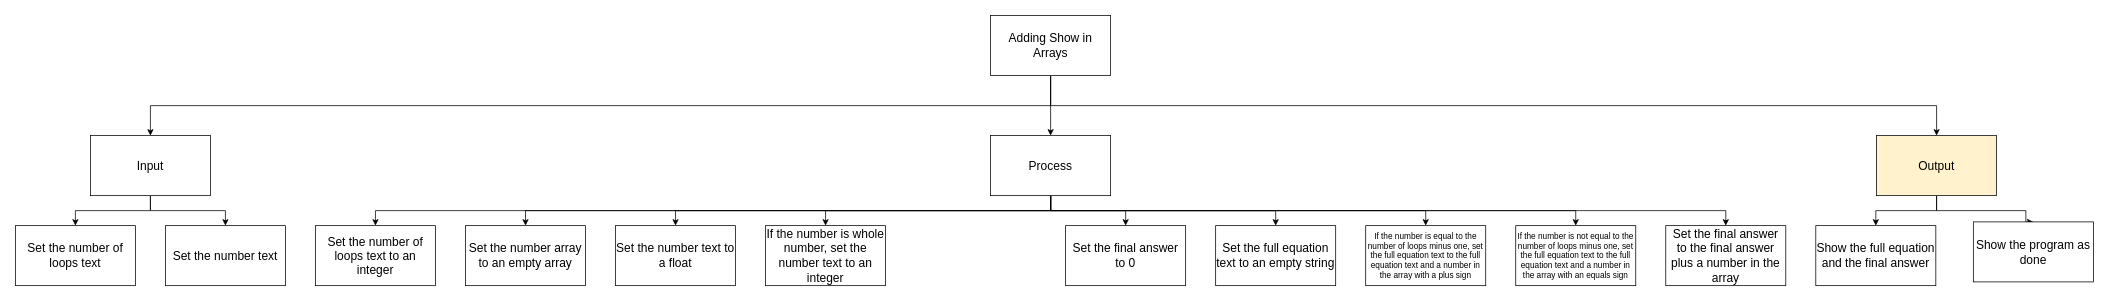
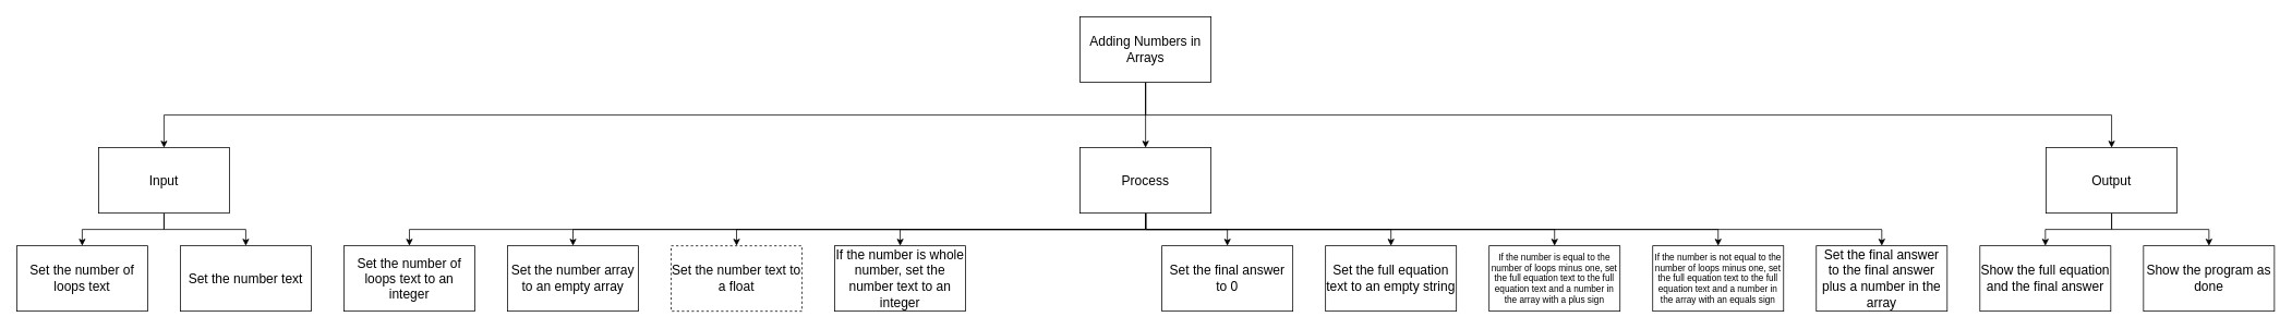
  <mxCell id="0" />
  <mxCell id="1" parent="0" />
  <mxCell id="2" style="edgeStyle=orthogonalEdgeStyle;html=1;entryX=0.5;entryY=0;entryDx=0;entryDy=0;fontSize=14;rounded=0;" parent="1" source="5" target="18" edge="1"><mxGeometry relative="1" as="geometry"><Array as="points"><mxPoint x="1400" y="140" /><mxPoint x="200" y="140" /></Array></mxGeometry></mxCell>
  <mxCell id="3" style="edgeStyle=orthogonalEdgeStyle;rounded=0;html=1;fontSize=14;entryX=0.5;entryY=0;entryDx=0;entryDy=0;" parent="1" source="5" target="21" edge="1"><mxGeometry relative="1" as="geometry"><Array as="points"><mxPoint x="1400" y="140" /><mxPoint x="2581" y="140" /></Array></mxGeometry></mxCell>
  <mxCell id="4" style="edgeStyle=orthogonalEdgeStyle;rounded=0;html=1;fontSize=16;" parent="1" source="5" target="15" edge="1"><mxGeometry relative="1" as="geometry"><Array as="points"><mxPoint x="1400" y="180" /><mxPoint x="1400" y="180" /></Array></mxGeometry></mxCell>
- <mxCell id="5" value="Adding Show in Arrays" style="rounded=0;whiteSpace=wrap;html=1;fontSize=16;" parent="1" vertex="1"><mxGeometry x="1320" width="160" height="80" as="geometry" y="20" /></mxCell>
+ <mxCell id="5" value="Adding Numbers in Arrays" style="rounded=0;whiteSpace=wrap;html=1;fontSize=16;" parent="1" vertex="1"><mxGeometry x="1320" width="160" height="80" as="geometry" y="20" /></mxCell>
  <mxCell id="6" style="edgeStyle=orthogonalEdgeStyle;html=1;entryX=0.5;entryY=0;entryDx=0;entryDy=0;rounded=0;" parent="1" source="15" target="24" edge="1"><mxGeometry relative="1" as="geometry"><Array as="points"><mxPoint x="1400" y="280" /><mxPoint x="500" y="280" /></Array></mxGeometry></mxCell>
  <mxCell id="7" style="edgeStyle=orthogonalEdgeStyle;rounded=0;html=1;entryX=0.5;entryY=0;entryDx=0;entryDy=0;fontSize=11;" edge="1" parent="1" source="15" target="26"><mxGeometry relative="1" as="geometry"><Array as="points"><mxPoint x="1400" y="280" /><mxPoint x="700" y="280" /></Array></mxGeometry></mxCell>
  <mxCell id="8" style="edgeStyle=orthogonalEdgeStyle;rounded=0;html=1;entryX=0.5;entryY=0;entryDx=0;entryDy=0;fontSize=11;" edge="1" parent="1" source="15" target="27"><mxGeometry relative="1" as="geometry"><Array as="points"><mxPoint x="1400" y="280" /><mxPoint x="900" y="280" /></Array></mxGeometry></mxCell>
  <mxCell id="9" style="edgeStyle=orthogonalEdgeStyle;rounded=0;html=1;entryX=0.5;entryY=0;entryDx=0;entryDy=0;fontSize=11;" edge="1" parent="1" source="15" target="28"><mxGeometry relative="1" as="geometry"><Array as="points"><mxPoint x="1400" y="280" /><mxPoint x="1100" y="280" /></Array></mxGeometry></mxCell>
  <mxCell id="10" style="edgeStyle=orthogonalEdgeStyle;rounded=0;html=1;entryX=0.5;entryY=0;entryDx=0;entryDy=0;fontSize=11;" edge="1" parent="1" source="15" target="29"><mxGeometry relative="1" as="geometry" /></mxCell>
  <mxCell id="11" style="edgeStyle=orthogonalEdgeStyle;rounded=0;html=1;fontSize=11;" edge="1" parent="1" source="15" target="30"><mxGeometry relative="1" as="geometry"><Array as="points"><mxPoint x="1400" y="280" /><mxPoint x="1700" y="280" /></Array></mxGeometry></mxCell>
  <mxCell id="12" style="edgeStyle=orthogonalEdgeStyle;rounded=0;html=1;fontSize=11;" edge="1" parent="1" source="15" target="31"><mxGeometry relative="1" as="geometry"><Array as="points"><mxPoint x="1400" y="280" /><mxPoint x="1900" y="280" /></Array></mxGeometry></mxCell>
  <mxCell id="13" style="edgeStyle=orthogonalEdgeStyle;rounded=0;html=1;entryX=0.5;entryY=0;entryDx=0;entryDy=0;fontSize=11;" edge="1" parent="1" source="15" target="32"><mxGeometry relative="1" as="geometry"><Array as="points"><mxPoint x="1400" y="280" /><mxPoint x="2100" y="280" /></Array></mxGeometry></mxCell>
  <mxCell id="14" style="edgeStyle=orthogonalEdgeStyle;rounded=0;html=1;entryX=0.5;entryY=0;entryDx=0;entryDy=0;fontSize=11;" edge="1" parent="1" source="15" target="33"><mxGeometry relative="1" as="geometry"><Array as="points"><mxPoint x="1400" y="280" /><mxPoint x="2300" y="280" /></Array></mxGeometry></mxCell>
  <mxCell id="15" value="Process" style="rounded=0;whiteSpace=wrap;html=1;fontSize=16;" parent="1" vertex="1"><mxGeometry x="1320" y="180" width="160" height="80" as="geometry" /></mxCell>
  <mxCell id="16" style="edgeStyle=orthogonalEdgeStyle;rounded=0;html=1;entryX=0.5;entryY=0;entryDx=0;entryDy=0;fontSize=14;" parent="1" source="18" target="22" edge="1"><mxGeometry relative="1" as="geometry" /></mxCell>
  <mxCell id="17" style="edgeStyle=orthogonalEdgeStyle;html=1;entryX=0.5;entryY=0;entryDx=0;entryDy=0;rounded=0;" edge="1" parent="1" source="18" target="25"><mxGeometry relative="1" as="geometry" /></mxCell>
  <mxCell id="18" value="Input" style="rounded=0;whiteSpace=wrap;html=1;fontSize=16;" parent="1" vertex="1"><mxGeometry x="120" y="180" width="160" height="80" as="geometry" /></mxCell>
  <mxCell id="19" style="edgeStyle=orthogonalEdgeStyle;html=1;entryX=0.5;entryY=0;entryDx=0;entryDy=0;rounded=0;" parent="1" source="21" target="23" edge="1"><mxGeometry relative="1" as="geometry"><Array as="points"><mxPoint x="2581" y="280" /><mxPoint x="2700" y="280" /></Array></mxGeometry></mxCell>
  <mxCell id="20" style="edgeStyle=orthogonalEdgeStyle;rounded=0;html=1;entryX=0.5;entryY=0;entryDx=0;entryDy=0;fontSize=11;" edge="1" parent="1" source="21" target="34"><mxGeometry relative="1" as="geometry" /></mxCell>
- <mxCell id="21" value="Output" style="rounded=0;whiteSpace=wrap;html=1;fontSize=16;fillColor=#fff2cc;" parent="1" vertex="1"><mxGeometry x="2501" y="180" width="160" height="80" as="geometry" /></mxCell>
+ <mxCell id="21" value="Output" style="rounded=0;whiteSpace=wrap;html=1;fontSize=16;" parent="1" vertex="1"><mxGeometry x="2501" y="180" width="160" height="80" as="geometry" /></mxCell>
  <mxCell id="22" value="Set the number of loops text" style="rounded=0;whiteSpace=wrap;html=1;fontSize=16;" parent="1" vertex="1"><mxGeometry y="300" width="160" height="80" as="geometry" x="20" /></mxCell>
- <mxCell id="23" value="Show the program as done" style="rounded=0;whiteSpace=wrap;html=1;fontSize=16;" parent="1" vertex="1"><mxGeometry x="2630" y="295" width="160" height="80" as="geometry" /></mxCell>
+ <mxCell id="23" value="Show the program as done" style="rounded=0;whiteSpace=wrap;html=1;fontSize=16;" parent="1" vertex="1"><mxGeometry x="2620" y="300" width="160" height="80" as="geometry" /></mxCell>
  <mxCell id="24" value="Set the number of loops text to an integer" style="rounded=0;whiteSpace=wrap;html=1;fontSize=16;" parent="1" vertex="1"><mxGeometry x="420" y="300" width="160" height="80" as="geometry" /></mxCell>
  <mxCell id="25" value="Set the number text" style="rounded=0;whiteSpace=wrap;html=1;fontSize=16;" vertex="1" parent="1"><mxGeometry x="220" y="300" width="160" height="80" as="geometry" /></mxCell>
  <mxCell id="26" value="Set the number array to an empty array" style="rounded=0;whiteSpace=wrap;html=1;fontSize=16;" vertex="1" parent="1"><mxGeometry x="620" y="300" width="160" height="80" as="geometry" /></mxCell>
- <mxCell id="27" value="Set the number text to a float" style="rounded=0;whiteSpace=wrap;html=1;fontSize=16;" vertex="1" parent="1"><mxGeometry x="820" y="300" width="160" height="80" as="geometry" /></mxCell>
+ <mxCell id="27" value="Set the number text to a float" style="rounded=0;whiteSpace=wrap;html=1;fontSize=16;dashed=1;" vertex="1" parent="1"><mxGeometry x="820" y="300" width="160" height="80" as="geometry" /></mxCell>
  <mxCell id="28" value="If the number is whole number, set the number text to an integer" style="rounded=0;whiteSpace=wrap;html=1;fontSize=16;" vertex="1" parent="1"><mxGeometry x="1020" y="300" width="160" height="80" as="geometry" /></mxCell>
  <mxCell id="29" value="Set the final answer to 0" style="rounded=0;whiteSpace=wrap;html=1;fontSize=16;" vertex="1" parent="1"><mxGeometry x="1420" y="300" width="160" height="80" as="geometry" /></mxCell>
  <mxCell id="30" value="Set the full equation text to an empty string" style="rounded=0;whiteSpace=wrap;html=1;fontSize=16;" vertex="1" parent="1"><mxGeometry x="1620" y="300" width="160" height="80" as="geometry" /></mxCell>
  <mxCell id="31" value="If the number is equal to the number of loops minus one, set the full equation text to the full equation text and a number in the array with a plus sign" style="rounded=0;whiteSpace=wrap;html=1;fontSize=11;" vertex="1" parent="1"><mxGeometry x="1820" y="300" width="160" height="80" as="geometry" /></mxCell>
  <mxCell id="32" value="If the number is not equal to the number of loops minus one, set the full equation text to the full equation text and a number in the array with an equals sign" style="rounded=0;whiteSpace=wrap;html=1;fontSize=11;" vertex="1" parent="1"><mxGeometry x="2020" y="300" width="160" height="80" as="geometry" /></mxCell>
  <mxCell id="33" value="Set the final answer to the final answer plus a number in the array" style="rounded=0;whiteSpace=wrap;html=1;fontSize=16;" vertex="1" parent="1"><mxGeometry x="2220" y="300" width="160" height="80" as="geometry" /></mxCell>
  <mxCell id="34" value="Show the full equation and the final answer" style="rounded=0;whiteSpace=wrap;html=1;fontSize=16;" vertex="1" parent="1"><mxGeometry x="2420" y="300" width="160" height="80" as="geometry" /></mxCell>
